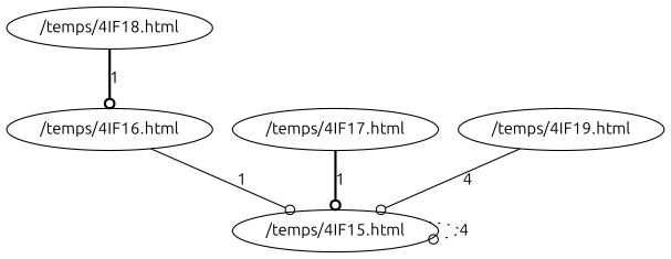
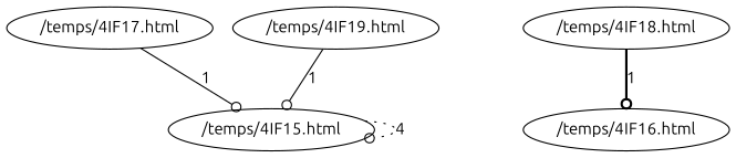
  digraph {
    fontname=Ubuntu
    node [fontname=Ubuntu]
    edge [arrowhead=odot fontname=Ubuntu style=solid]
    n1 [label="/temps/4IF15.html"]
    n2 [label="/temps/4IF16.html"]
    n3 [label="/temps/4IF17.html"]
    n4 [label="/temps/4IF18.html"]
    n5 [label="/temps/4IF19.html"]
    n1 -> n1 [label=4 style=dotted]
-   n2 -> n1 [label=1]
-   n3 -> n1 [label=1 style=bold]
+   n3 -> n1 [label=1]
    n4 -> n2 [label=1 style=bold]
-   n5 -> n1 [label=4]
+   n5 -> n1 [label=1]
  }
